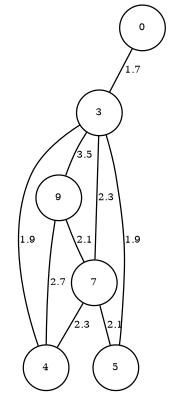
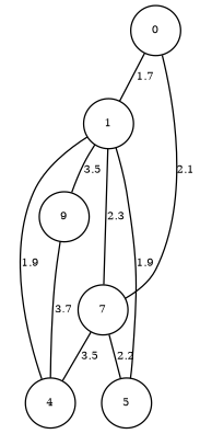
  graph {
    nodesep=0.1
    ranksep=0.3
    node [fontsize=8 shape=circle]
    edge [arrowsize=0.6 fontsize=8]
    0
-   1 [label=3]
+   1
    n3 [label=7]
    n4 [label=9]
    4
    5
    0 -- 1 [label=1.7]
-   n4 -- n3 [label=2.1]
+   0 -- n3 [label=2.1]
    1 -- n3 [label=2.3]
    1 -- n4 [label=3.5]
    1 -- 4 [label=1.9]
    1 -- 5 [label=1.9]
-   n3 -- 4 [label=2.3]
-   n3 -- 5 [label=2.1]
-   n4 -- 4 [label=2.7]
+   n3 -- 4 [label=3.5]
+   n3 -- 5 [label=2.2]
+   n4 -- 4 [label=3.7]
  }
